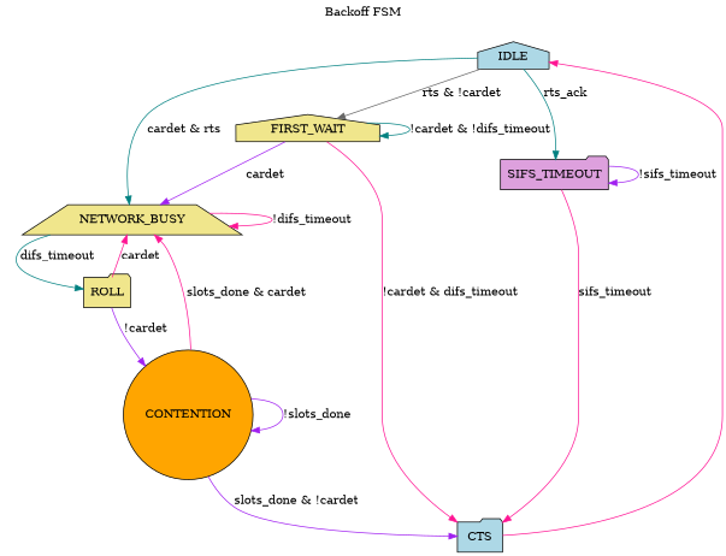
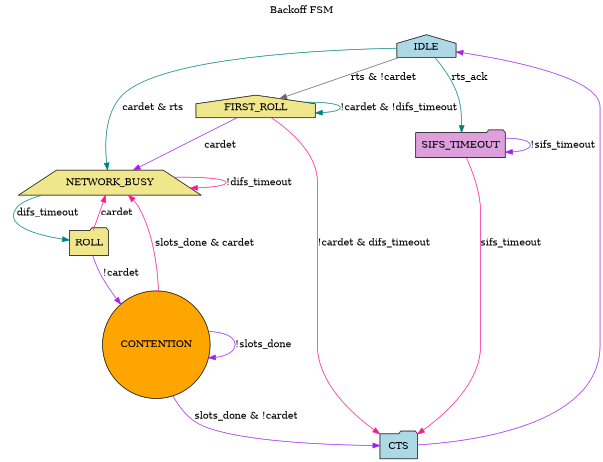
  digraph {
    label="Backoff FSM"
    labelloc=t
    nodesep=0.5
    node [fillcolor=khaki shape=folder style=filled]
    edge [color=deeppink]
    IDLE [fillcolor=lightblue shape=house]
    NETWORK_BUSY [shape=trapezium]
-   FIRST_WAIT [shape=house]
+   FIRST_WAIT [shape=house label=FIRST_ROLL]
    SIFS_TIMEOUT [fillcolor=plum]
    ROLL
    CTS [fillcolor=lightblue]
    CONTENTION [fillcolor=orange shape=circle]
    IDLE -> NETWORK_BUSY [color=teal label="cardet & rts"]
    IDLE -> FIRST_WAIT [color=gray40 label="rts & !cardet"]
    IDLE -> SIFS_TIMEOUT [color=teal label=rts_ack]
    NETWORK_BUSY -> NETWORK_BUSY [label="!difs_timeout"]
    NETWORK_BUSY -> ROLL [color=teal label=difs_timeout]
    FIRST_WAIT -> NETWORK_BUSY [color=purple label=cardet]
    FIRST_WAIT -> FIRST_WAIT [color=teal label="!cardet & !difs_timeout"]
    FIRST_WAIT -> CTS [label="!cardet & difs_timeout"]
    SIFS_TIMEOUT -> SIFS_TIMEOUT [color=purple label="!sifs_timeout"]
    SIFS_TIMEOUT -> CTS [label=sifs_timeout]
    ROLL -> NETWORK_BUSY [label=cardet]
    ROLL -> CONTENTION [color=purple label="!cardet"]
-   CTS -> IDLE
+   CTS -> IDLE [color=purple]
    CONTENTION -> NETWORK_BUSY [label="slots_done & cardet"]
    CONTENTION -> CTS [color=purple label="slots_done & !cardet"]
    CONTENTION -> CONTENTION [color=purple label="!slots_done"]
  }
